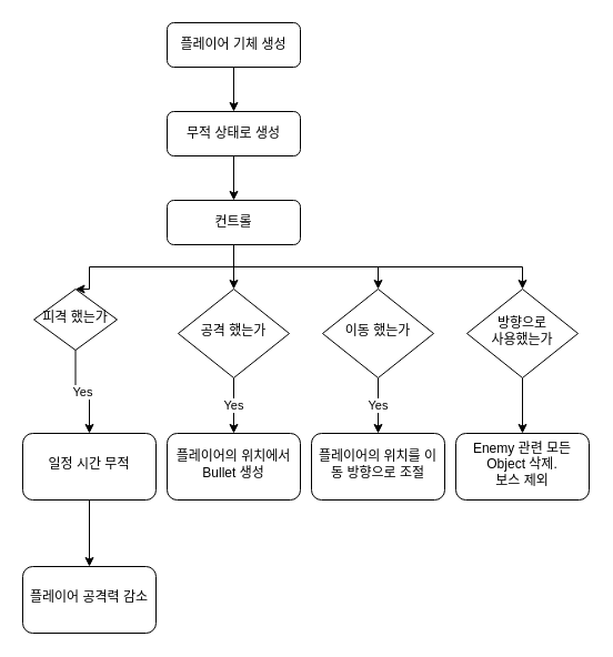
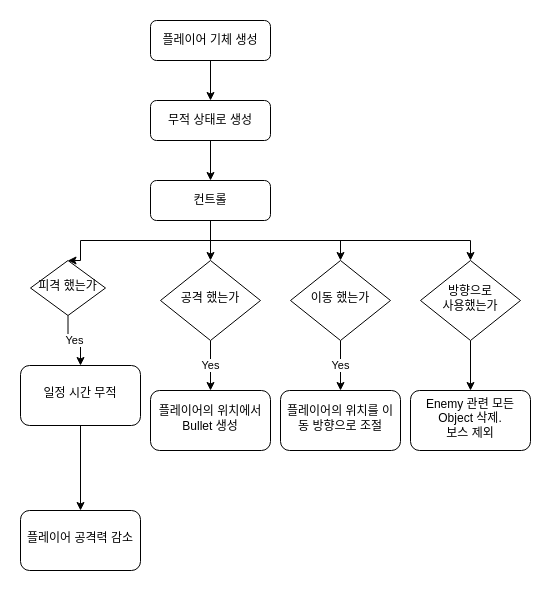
  <mxCell id="0" />
  <mxCell id="1" parent="0" />
  <mxCell id="2" style="edgeStyle=orthogonalEdgeStyle;rounded=0;orthogonalLoop=1;jettySize=auto;html=1;entryX=0.5;entryY=0;entryDx=0;entryDy=0;" edge="1" parent="1" source="3" target="9"><mxGeometry relative="1" as="geometry" /></mxCell>
  <mxCell id="3" value="플레이어 기체 생성" style="rounded=1;whiteSpace=wrap;html=1;fontSize=12;glass=0;strokeWidth=1;shadow=0;" parent="1" vertex="1"><mxGeometry x="150" y="20" width="120" height="40" as="geometry" /></mxCell>
  <mxCell id="4" value="Yes" style="edgeStyle=orthogonalEdgeStyle;rounded=0;orthogonalLoop=1;jettySize=auto;html=1;" edge="1" parent="1" source="5" target="15"><mxGeometry relative="1" as="geometry" /></mxCell>
  <mxCell id="5" value="공격 했는가" style="rhombus;whiteSpace=wrap;html=1;shadow=0;fontFamily=Helvetica;fontSize=12;align=center;strokeWidth=1;spacing=6;spacingTop=-4;" parent="1" vertex="1"><mxGeometry x="160" y="260" width="100" height="80" as="geometry" /></mxCell>
  <mxCell id="6" value="Yes" style="edgeStyle=orthogonalEdgeStyle;rounded=0;orthogonalLoop=1;jettySize=auto;html=1;entryX=0.5;entryY=0;entryDx=0;entryDy=0;" edge="1" parent="1" source="7" target="17"><mxGeometry relative="1" as="geometry" /></mxCell>
  <mxCell id="7" value="피격 했는가" style="rhombus;whiteSpace=wrap;html=1;shadow=0;fontFamily=Helvetica;fontSize=12;align=center;strokeWidth=1;spacing=6;spacingTop=-4;" parent="1" vertex="1"><mxGeometry x="30" y="260" width="75" height="55" as="geometry" /></mxCell>
  <mxCell id="8" style="edgeStyle=orthogonalEdgeStyle;rounded=0;orthogonalLoop=1;jettySize=auto;html=1;entryX=0.5;entryY=0;entryDx=0;entryDy=0;" edge="1" parent="1" source="9" target="14"><mxGeometry relative="1" as="geometry" /></mxCell>
  <mxCell id="9" value="무적 상태로 생성" style="rounded=1;whiteSpace=wrap;html=1;" vertex="1" parent="1"><mxGeometry x="150" y="100" width="120" height="40" as="geometry" /></mxCell>
  <mxCell id="10" value="" style="edgeStyle=orthogonalEdgeStyle;rounded=0;orthogonalLoop=1;jettySize=auto;html=1;" edge="1" parent="1" source="14" target="5"><mxGeometry relative="1" as="geometry" /></mxCell>
  <mxCell id="11" style="edgeStyle=orthogonalEdgeStyle;rounded=0;orthogonalLoop=1;jettySize=auto;html=1;entryX=0.5;entryY=0;entryDx=0;entryDy=0;" edge="1" parent="1" source="14" target="7"><mxGeometry relative="1" as="geometry"><Array as="points"><mxPoint x="210" y="240" /><mxPoint x="80" y="240" /></Array></mxGeometry></mxCell>
  <mxCell id="12" style="edgeStyle=orthogonalEdgeStyle;rounded=0;orthogonalLoop=1;jettySize=auto;html=1;entryX=0.5;entryY=0;entryDx=0;entryDy=0;" edge="1" parent="1" source="14" target="20"><mxGeometry relative="1" as="geometry"><mxPoint x="330" y="250" as="targetPoint" /><Array as="points"><mxPoint x="210" y="240" /><mxPoint x="340" y="240" /></Array></mxGeometry></mxCell>
  <mxCell id="13" style="edgeStyle=orthogonalEdgeStyle;rounded=0;orthogonalLoop=1;jettySize=auto;html=1;entryX=0.5;entryY=0;entryDx=0;entryDy=0;" edge="1" parent="1" source="14" target="23"><mxGeometry relative="1" as="geometry"><mxPoint x="450" y="260" as="targetPoint" /><Array as="points"><mxPoint x="210" y="240" /><mxPoint x="470" y="240" /></Array></mxGeometry></mxCell>
  <mxCell id="14" value="컨트롤" style="rounded=1;whiteSpace=wrap;html=1;" vertex="1" parent="1"><mxGeometry x="150" y="180" width="120" height="40" as="geometry" /></mxCell>
  <mxCell id="15" value="플레이어의 위치에서 Bullet 생성" style="rounded=1;whiteSpace=wrap;html=1;shadow=0;strokeWidth=1;spacing=6;spacingTop=-4;" vertex="1" parent="1"><mxGeometry x="150" y="390" width="120" height="60" as="geometry" /></mxCell>
  <mxCell id="16" value="" style="edgeStyle=orthogonalEdgeStyle;rounded=0;orthogonalLoop=1;jettySize=auto;html=1;" edge="1" parent="1" source="17" target="18"><mxGeometry relative="1" as="geometry" /></mxCell>
- <mxCell id="17" value="일정 시간 무적" style="rounded=1;whiteSpace=wrap;html=1;shadow=0;strokeWidth=1;spacing=6;spacingTop=-4;" vertex="1" parent="1"><mxGeometry x="20" y="390" width="120" height="60" as="geometry" /></mxCell>
+ <mxCell id="17" value="일정 시간 무적" style="rounded=1;whiteSpace=wrap;html=1;shadow=0;strokeWidth=1;spacing=6;spacingTop=-4;" vertex="1" parent="1"><mxGeometry x="20" y="365" width="120" height="60" as="geometry" /></mxCell>
  <mxCell id="18" value="플레이어 공격력 감소" style="whiteSpace=wrap;html=1;rounded=1;shadow=0;strokeWidth=1;spacing=6;spacingTop=-4;" vertex="1" parent="1"><mxGeometry x="20" y="510" width="120" height="60" as="geometry" /></mxCell>
  <mxCell id="19" value="Yes" style="edgeStyle=orthogonalEdgeStyle;rounded=0;orthogonalLoop=1;jettySize=auto;html=1;" edge="1" parent="1" source="20" target="21"><mxGeometry relative="1" as="geometry" /></mxCell>
  <mxCell id="20" value="이동 했는가" style="rhombus;whiteSpace=wrap;html=1;shadow=0;fontFamily=Helvetica;fontSize=12;align=center;strokeWidth=1;spacing=6;spacingTop=-4;" vertex="1" parent="1"><mxGeometry x="290" y="260" width="100" height="80" as="geometry" /></mxCell>
  <mxCell id="21" value="플레이어의 위치를 이동 방향으로 조절" style="rounded=1;whiteSpace=wrap;html=1;shadow=0;strokeWidth=1;spacing=6;spacingTop=-4;" vertex="1" parent="1"><mxGeometry x="280" y="390" width="120" height="60" as="geometry" /></mxCell>
  <mxCell id="22" value="" style="edgeStyle=orthogonalEdgeStyle;rounded=0;orthogonalLoop=1;jettySize=auto;html=1;" edge="1" parent="1" source="23" target="24"><mxGeometry relative="1" as="geometry" /></mxCell>
  <mxCell id="23" value="방향으로&lt;br&gt;사용했는가" style="rhombus;whiteSpace=wrap;html=1;shadow=0;fontFamily=Helvetica;fontSize=12;align=center;strokeWidth=1;spacing=6;spacingTop=-4;" vertex="1" parent="1"><mxGeometry x="420" y="260" width="100" height="80" as="geometry" /></mxCell>
  <mxCell id="24" value="Enemy 관련 모든 Object 삭제.&lt;br&gt;보스 제외" style="rounded=1;whiteSpace=wrap;html=1;shadow=0;strokeWidth=1;spacing=6;spacingTop=-4;" vertex="1" parent="1"><mxGeometry x="410" y="390" width="120" height="60" as="geometry" /></mxCell>
